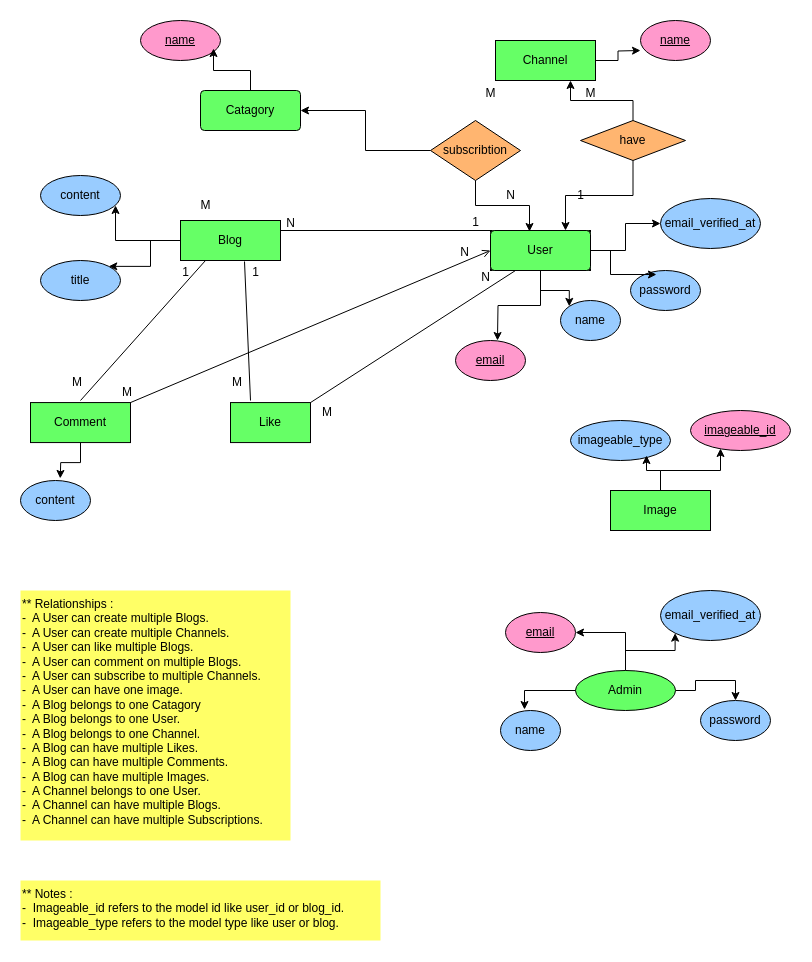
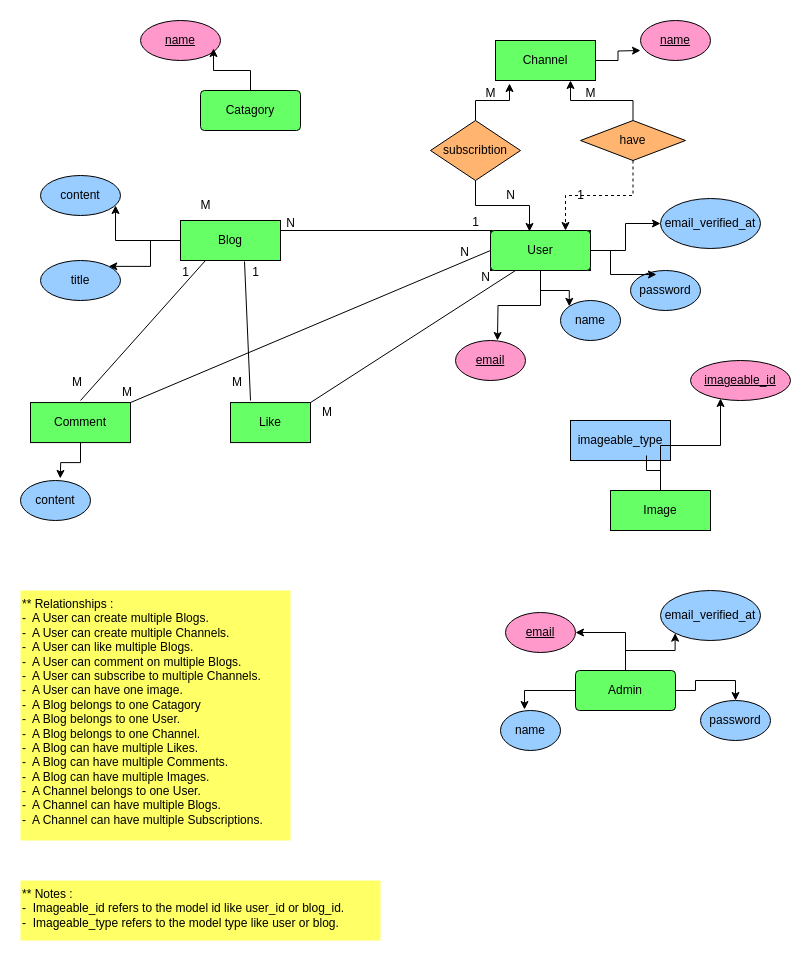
  <mxCell id="0" />
  <mxCell id="1" parent="0" />
  <mxCell id="2" value="Entity" style="whiteSpace=wrap;html=1;align=center;" vertex="1" parent="1"><mxGeometry x="490" y="230" width="100" height="40" as="geometry" /></mxCell>
  <mxCell id="3" value="Entity" style="whiteSpace=wrap;html=1;align=center;" vertex="1" parent="1"><mxGeometry x="490" y="230" width="100" height="40" as="geometry" /></mxCell>
  <mxCell id="4" value="Entity" style="whiteSpace=wrap;html=1;align=center;" vertex="1" parent="1"><mxGeometry x="490" y="230" width="100" height="40" as="geometry" /></mxCell>
  <mxCell id="5" value="Entity" style="whiteSpace=wrap;html=1;align=center;" vertex="1" parent="1"><mxGeometry x="490" y="230" width="100" height="40" as="geometry" /></mxCell>
  <mxCell id="6" value="Entity" style="whiteSpace=wrap;html=1;align=center;" vertex="1" parent="1"><mxGeometry x="490" y="230" width="100" height="40" as="geometry" /></mxCell>
  <mxCell id="7" value="Entity" style="whiteSpace=wrap;html=1;align=center;" vertex="1" parent="1"><mxGeometry x="490" y="230" width="100" height="40" as="geometry" /></mxCell>
  <mxCell id="8" value="Entity" style="whiteSpace=wrap;html=1;align=center;" vertex="1" parent="1"><mxGeometry x="490" y="230" width="100" height="40" as="geometry" /></mxCell>
  <mxCell id="9" value="Entity" style="whiteSpace=wrap;html=1;align=center;" vertex="1" parent="1"><mxGeometry x="490" y="230" width="100" height="40" as="geometry" /></mxCell>
  <mxCell id="10" value="Entity" style="whiteSpace=wrap;html=1;align=center;" vertex="1" parent="1"><mxGeometry x="490" y="230" width="100" height="40" as="geometry" /></mxCell>
  <mxCell id="11" value="Entity" style="whiteSpace=wrap;html=1;align=center;" vertex="1" parent="1"><mxGeometry x="490" y="230" width="100" height="40" as="geometry" /></mxCell>
  <mxCell id="12" value="Entity" style="whiteSpace=wrap;html=1;align=center;" vertex="1" parent="1"><mxGeometry x="490" y="230" width="100" height="40" as="geometry" /></mxCell>
  <mxCell id="13" value="Entity" style="whiteSpace=wrap;html=1;align=center;" vertex="1" parent="1"><mxGeometry x="490" y="230" width="100" height="40" as="geometry" /></mxCell>
  <mxCell id="14" value="Entity" style="rounded=1;arcSize=10;whiteSpace=wrap;html=1;align=center;" vertex="1" parent="1"><mxGeometry x="490" y="230" width="100" height="40" as="geometry" /></mxCell>
  <mxCell id="15" value="Entity" style="rounded=1;arcSize=10;whiteSpace=wrap;html=1;align=center;" vertex="1" parent="1"><mxGeometry x="490" y="230" width="100" height="40" as="geometry" /></mxCell>
  <mxCell id="16" value="Entity" style="rounded=1;arcSize=10;whiteSpace=wrap;html=1;align=center;" vertex="1" parent="1"><mxGeometry x="490" y="230" width="100" height="40" as="geometry" /></mxCell>
  <mxCell id="17" value="Entity" style="rounded=1;arcSize=10;whiteSpace=wrap;html=1;align=center;" vertex="1" parent="1"><mxGeometry x="490" y="230" width="100" height="40" as="geometry" /></mxCell>
  <mxCell id="18" value="Entity" style="rounded=1;arcSize=10;whiteSpace=wrap;html=1;align=center;" vertex="1" parent="1"><mxGeometry x="490" y="230" width="100" height="40" as="geometry" /></mxCell>
  <mxCell id="19" value="Entity" style="rounded=1;arcSize=10;whiteSpace=wrap;html=1;align=center;" vertex="1" parent="1"><mxGeometry x="490" y="230" width="100" height="40" as="geometry" /></mxCell>
  <mxCell id="20" value="Entity" style="rounded=1;arcSize=10;whiteSpace=wrap;html=1;align=center;" vertex="1" parent="1"><mxGeometry x="490" y="230" width="100" height="40" as="geometry" /></mxCell>
  <mxCell id="21" style="edgeStyle=orthogonalEdgeStyle;rounded=0;orthogonalLoop=1;jettySize=auto;html=1;" edge="1" parent="1" source="23" target="39"><mxGeometry relative="1" as="geometry" /></mxCell>
  <mxCell id="22" style="edgeStyle=orthogonalEdgeStyle;rounded=0;orthogonalLoop=1;jettySize=auto;html=1;entryX=0;entryY=0;entryDx=0;entryDy=0;" edge="1" parent="1" source="23" target="38"><mxGeometry relative="1" as="geometry" /></mxCell>
  <mxCell id="23" value="User" style="rounded=1;arcSize=10;whiteSpace=wrap;html=1;align=center;direction=west;fillColor=#66FF66;" vertex="1" parent="1"><mxGeometry x="490" y="230" width="100" height="40" as="geometry" /></mxCell>
  <mxCell id="24" value="Catagory" style="rounded=1;arcSize=10;whiteSpace=wrap;html=1;align=center;fillColor=#66FF66;" vertex="1" parent="1"><mxGeometry x="200" y="90" width="100" height="40" as="geometry" /></mxCell>
  <mxCell id="25" style="edgeStyle=orthogonalEdgeStyle;rounded=0;orthogonalLoop=1;jettySize=auto;html=1;entryX=1;entryY=0;entryDx=0;entryDy=0;" edge="1" parent="1" source="26" target="60"><mxGeometry relative="1" as="geometry" /></mxCell>
  <mxCell id="26" value="Blog" style="whiteSpace=wrap;html=1;align=center;fillColor=#66FF66;" vertex="1" parent="1"><mxGeometry x="180" y="220" width="100" height="40" as="geometry" /></mxCell>
  <mxCell id="27" value="Like" style="whiteSpace=wrap;html=1;align=center;fillColor=#66FF66;" vertex="1" parent="1"><mxGeometry x="230" y="402.07" width="80" height="40" as="geometry" /></mxCell>
  <mxCell id="28" style="edgeStyle=orthogonalEdgeStyle;rounded=0;orthogonalLoop=1;jettySize=auto;html=1;entryX=1;entryY=0;entryDx=0;entryDy=0;" edge="1" parent="1" source="29"><mxGeometry relative="1" as="geometry"><mxPoint x="59.749" y="477.928" as="targetPoint" /></mxGeometry></mxCell>
  <mxCell id="29" value="Comment" style="whiteSpace=wrap;html=1;align=center;fillColor=#66FF66;" vertex="1" parent="1"><mxGeometry x="30" y="402.07" width="100" height="40" as="geometry" /></mxCell>
  <mxCell id="30" value="Image" style="whiteSpace=wrap;html=1;align=center;fillColor=#66FF66;" vertex="1" parent="1"><mxGeometry x="610" y="490" width="100" height="40" as="geometry" /></mxCell>
  <mxCell id="31" style="edgeStyle=orthogonalEdgeStyle;rounded=0;orthogonalLoop=1;jettySize=auto;html=1;entryX=0;entryY=0.5;entryDx=0;entryDy=0;" edge="1" parent="1" source="32"><mxGeometry relative="1" as="geometry"><mxPoint x="640" y="50" as="targetPoint" /></mxGeometry></mxCell>
  <mxCell id="32" value="Channel" style="whiteSpace=wrap;html=1;align=center;fillColor=#66FF66;" vertex="1" parent="1"><mxGeometry x="495" y="40" width="100" height="40" as="geometry" /></mxCell>
- <mxCell id="33" value="imageable_type" style="ellipse;whiteSpace=wrap;html=1;align=center;fillColor=#99CCFF;" vertex="1" parent="1"><mxGeometry x="570" y="420" width="100" height="40" as="geometry" /></mxCell>
+ <mxCell id="33" value="imageable_type" style="whiteSpace=wrap;html=1;align=center;fillColor=#99CCFF;rounded=0;" vertex="1" parent="1"><mxGeometry x="570" y="420" width="100" height="40" as="geometry" /></mxCell>
  <mxCell id="34" value="name" style="ellipse;whiteSpace=wrap;html=1;align=center;fontStyle=4;fillColor=#FF99CC;" vertex="1" parent="1"><mxGeometry x="640" y="20" width="70" height="40" as="geometry" /></mxCell>
  <mxCell id="35" value="name" style="ellipse;whiteSpace=wrap;html=1;align=center;fontStyle=4;fillColor=#FF99CC;" vertex="1" parent="1"><mxGeometry x="140" y="20" width="80" height="40" as="geometry" /></mxCell>
  <mxCell id="36" value="email" style="ellipse;whiteSpace=wrap;html=1;align=center;fontStyle=4;fillColor=#FF99CC;" vertex="1" parent="1"><mxGeometry x="455" y="340" width="70" height="40" as="geometry" /></mxCell>
  <mxCell id="37" value="password" style="ellipse;whiteSpace=wrap;html=1;align=center;fillColor=#99CCFF;" vertex="1" parent="1"><mxGeometry x="630" y="270" width="70" height="40" as="geometry" /></mxCell>
  <mxCell id="38" value="name" style="ellipse;whiteSpace=wrap;html=1;align=center;fillColor=#99CCFF;" vertex="1" parent="1"><mxGeometry x="560" y="300" width="60" height="40" as="geometry" /></mxCell>
  <mxCell id="39" value="email_verified_at" style="ellipse;whiteSpace=wrap;html=1;align=center;fillColor=#99CCFF;" vertex="1" parent="1"><mxGeometry x="660" y="198" width="100" height="50" as="geometry" /></mxCell>
  <mxCell id="40" style="edgeStyle=orthogonalEdgeStyle;rounded=0;orthogonalLoop=1;jettySize=auto;html=1;entryX=0.814;entryY=0;entryDx=0;entryDy=0;entryPerimeter=0;" edge="1" parent="1" source="23"><mxGeometry relative="1" as="geometry"><mxPoint x="496.98" y="340" as="targetPoint" /></mxGeometry></mxCell>
  <mxCell id="41" style="edgeStyle=orthogonalEdgeStyle;rounded=0;orthogonalLoop=1;jettySize=auto;html=1;entryX=0.371;entryY=0.1;entryDx=0;entryDy=0;entryPerimeter=0;" edge="1" parent="1" source="23" target="37"><mxGeometry relative="1" as="geometry" /></mxCell>
- <mxCell id="42" value="imageable_id" style="ellipse;whiteSpace=wrap;html=1;align=center;fontStyle=4;fillColor=#FF99CC;" vertex="1" parent="1"><mxGeometry x="690" y="410" width="100" height="40" as="geometry" /></mxCell>
- <mxCell id="43" style="edgeStyle=orthogonalEdgeStyle;rounded=0;orthogonalLoop=1;jettySize=auto;html=1;entryX=0.76;entryY=0.875;entryDx=0;entryDy=0;entryPerimeter=0;" edge="1" parent="1" source="30" target="33"><mxGeometry relative="1" as="geometry" /></mxCell>
+ <mxCell id="42" value="imageable_id" style="ellipse;whiteSpace=wrap;html=1;align=center;fontStyle=4;fillColor=#FF99CC;" vertex="1" parent="1"><mxGeometry x="690" y="360" width="100" height="40" as="geometry" /></mxCell>
+ <mxCell id="43" style="edgeStyle=orthogonalEdgeStyle;rounded=0;orthogonalLoop=1;jettySize=auto;html=1;entryX=0.76;entryY=0.875;entryDx=0;entryDy=0;entryPerimeter=0;endArrow=none;" edge="1" parent="1" source="30" target="33"><mxGeometry relative="1" as="geometry" /></mxCell>
  <mxCell id="44" style="edgeStyle=orthogonalEdgeStyle;rounded=0;orthogonalLoop=1;jettySize=auto;html=1;entryX=0.3;entryY=0.95;entryDx=0;entryDy=0;entryPerimeter=0;" edge="1" parent="1" source="30" target="42"><mxGeometry relative="1" as="geometry" /></mxCell>
  <mxCell id="45" value="content" style="ellipse;whiteSpace=wrap;html=1;align=center;fillColor=#99CCFF;" vertex="1" parent="1"><mxGeometry x="20" y="480" width="70" height="40" as="geometry" /></mxCell>
  <mxCell id="46" value="" style="endArrow=none;html=1;rounded=0;exitX=1;exitY=0.25;exitDx=0;exitDy=0;" edge="1" parent="1" source="26"><mxGeometry relative="1" as="geometry"><mxPoint x="330" y="230" as="sourcePoint" /><mxPoint x="490" y="230" as="targetPoint" /></mxGeometry></mxCell>
  <mxCell id="47" value="1" style="resizable=0;html=1;whiteSpace=wrap;align=right;verticalAlign=bottom;" connectable="0" vertex="1" parent="46"><mxGeometry x="1" relative="1" as="geometry"><mxPoint x="-10" as="offset" /></mxGeometry></mxCell>
  <mxCell id="48" value="N" style="text;html=1;align=center;verticalAlign=middle;resizable=0;points=[];autosize=1;strokeColor=none;fillColor=none;" vertex="1" parent="1"><mxGeometry x="275" y="208" width="30" height="30" as="geometry" /></mxCell>
  <mxCell id="49" value="M" style="text;html=1;align=center;verticalAlign=middle;resizable=0;points=[];autosize=1;strokeColor=none;fillColor=none;" vertex="1" parent="1"><mxGeometry x="190" y="190" width="30" height="30" as="geometry" /></mxCell>
  <mxCell id="50" style="edgeStyle=orthogonalEdgeStyle;rounded=0;orthogonalLoop=1;jettySize=auto;html=1;entryX=0.75;entryY=1;entryDx=0;entryDy=0;" edge="1" parent="1" source="52" target="32"><mxGeometry relative="1" as="geometry" /></mxCell>
- <mxCell id="51" style="edgeStyle=orthogonalEdgeStyle;rounded=0;orthogonalLoop=1;jettySize=auto;html=1;entryX=0.25;entryY=1;entryDx=0;entryDy=0;" edge="1" parent="1" source="52" target="23"><mxGeometry relative="1" as="geometry" /></mxCell>
+ <mxCell id="51" style="edgeStyle=orthogonalEdgeStyle;rounded=0;orthogonalLoop=1;jettySize=auto;html=1;entryX=0.25;entryY=1;entryDx=0;entryDy=0;dashed=1;" edge="1" parent="1" source="52" target="23"><mxGeometry relative="1" as="geometry" /></mxCell>
  <mxCell id="52" value="have" style="shape=rhombus;perimeter=rhombusPerimeter;whiteSpace=wrap;html=1;align=center;fillColor=#FFB570;" vertex="1" parent="1"><mxGeometry x="580" y="120" width="105" height="40" as="geometry" /></mxCell>
  <mxCell id="53" value="subscribtion" style="shape=rhombus;perimeter=rhombusPerimeter;whiteSpace=wrap;html=1;align=center;fillColor=#FFB570;" vertex="1" parent="1"><mxGeometry x="430" y="120" width="90" height="60" as="geometry" /></mxCell>
- <mxCell id="54" style="edgeStyle=orthogonalEdgeStyle;rounded=0;orthogonalLoop=1;jettySize=auto;html=1;" edge="1" parent="1" source="53" target="24"><mxGeometry relative="1" as="geometry" /></mxCell>
+ <mxCell id="54" style="edgeStyle=orthogonalEdgeStyle;rounded=0;orthogonalLoop=1;jettySize=auto;html=1;entryX=0.14;entryY=1.075;entryDx=0;entryDy=0;entryPerimeter=0;" edge="1" parent="1" source="53" target="32"><mxGeometry relative="1" as="geometry" /></mxCell>
  <mxCell id="55" style="edgeStyle=orthogonalEdgeStyle;rounded=0;orthogonalLoop=1;jettySize=auto;html=1;entryX=0.61;entryY=0.975;entryDx=0;entryDy=0;entryPerimeter=0;" edge="1" parent="1" source="53" target="23"><mxGeometry relative="1" as="geometry" /></mxCell>
  <mxCell id="56" value="1" style="text;html=1;align=center;verticalAlign=middle;resizable=0;points=[];autosize=1;strokeColor=none;fillColor=none;" vertex="1" parent="1"><mxGeometry x="565" y="180" width="30" height="30" as="geometry" /></mxCell>
  <mxCell id="57" value="M" style="text;html=1;align=center;verticalAlign=middle;resizable=0;points=[];autosize=1;strokeColor=none;fillColor=none;" vertex="1" parent="1"><mxGeometry x="575" y="78" width="30" height="30" as="geometry" /></mxCell>
  <mxCell id="58" value="M" style="text;html=1;align=center;verticalAlign=middle;resizable=0;points=[];autosize=1;strokeColor=none;fillColor=none;" vertex="1" parent="1"><mxGeometry x="475" y="78" width="30" height="30" as="geometry" /></mxCell>
  <mxCell id="59" value="N" style="text;html=1;align=center;verticalAlign=middle;resizable=0;points=[];autosize=1;strokeColor=none;fillColor=none;" vertex="1" parent="1"><mxGeometry x="495" y="180" width="30" height="30" as="geometry" /></mxCell>
  <mxCell id="60" value="title" style="ellipse;whiteSpace=wrap;html=1;align=center;fillColor=#99CCFF;" vertex="1" parent="1"><mxGeometry x="40" y="260" width="80" height="40" as="geometry" /></mxCell>
  <mxCell id="61" value="content" style="ellipse;whiteSpace=wrap;html=1;align=center;fillColor=#99CCFF;" vertex="1" parent="1"><mxGeometry x="40" y="175" width="80" height="40" as="geometry" /></mxCell>
  <mxCell id="62" style="edgeStyle=orthogonalEdgeStyle;rounded=0;orthogonalLoop=1;jettySize=auto;html=1;entryX=0.913;entryY=0.7;entryDx=0;entryDy=0;entryPerimeter=0;" edge="1" parent="1" source="24" target="35"><mxGeometry relative="1" as="geometry" /></mxCell>
  <mxCell id="63" style="edgeStyle=orthogonalEdgeStyle;rounded=0;orthogonalLoop=1;jettySize=auto;html=1;entryX=0.938;entryY=0.75;entryDx=0;entryDy=0;entryPerimeter=0;" edge="1" parent="1" source="26" target="61"><mxGeometry relative="1" as="geometry" /></mxCell>
  <mxCell id="64" value="" style="endArrow=none;html=1;rounded=0;entryX=0.25;entryY=1;entryDx=0;entryDy=0;" edge="1" parent="1" target="26"><mxGeometry relative="1" as="geometry"><mxPoint x="80" y="400" as="sourcePoint" /><mxPoint x="310" y="340" as="targetPoint" /></mxGeometry></mxCell>
  <mxCell id="65" value="M" style="resizable=0;html=1;whiteSpace=wrap;align=left;verticalAlign=bottom;" connectable="0" vertex="1" parent="64"><mxGeometry x="-1" relative="1" as="geometry"><mxPoint x="-10" y="-10" as="offset" /></mxGeometry></mxCell>
  <mxCell id="66" value="1" style="resizable=0;html=1;whiteSpace=wrap;align=right;verticalAlign=bottom;" connectable="0" vertex="1" parent="64"><mxGeometry x="1" relative="1" as="geometry"><mxPoint x="-15" y="20" as="offset" /></mxGeometry></mxCell>
  <mxCell id="67" value="" style="endArrow=none;html=1;rounded=0;entryX=0.64;entryY=1.025;entryDx=0;entryDy=0;entryPerimeter=0;" edge="1" parent="1" target="26"><mxGeometry relative="1" as="geometry"><mxPoint x="250" y="400" as="sourcePoint" /><mxPoint x="330" y="350" as="targetPoint" /></mxGeometry></mxCell>
  <mxCell id="68" value="M" style="resizable=0;html=1;whiteSpace=wrap;align=left;verticalAlign=bottom;" connectable="0" vertex="1" parent="67"><mxGeometry x="-1" relative="1" as="geometry"><mxPoint x="-20" y="-10" as="offset" /></mxGeometry></mxCell>
  <mxCell id="69" value="1" style="resizable=0;html=1;whiteSpace=wrap;align=right;verticalAlign=bottom;" connectable="0" vertex="1" parent="67"><mxGeometry x="1" relative="1" as="geometry"><mxPoint x="16" y="19" as="offset" /></mxGeometry></mxCell>
  <mxCell id="70" value="" style="endArrow=none;html=1;rounded=0;entryX=0.75;entryY=0;entryDx=0;entryDy=0;exitX=1;exitY=0;exitDx=0;exitDy=0;" edge="1" parent="1" source="27" target="23"><mxGeometry relative="1" as="geometry"><mxPoint x="290" y="350" as="sourcePoint" /><mxPoint x="450" y="350" as="targetPoint" /></mxGeometry></mxCell>
  <mxCell id="71" value="M" style="resizable=0;html=1;whiteSpace=wrap;align=left;verticalAlign=bottom;" connectable="0" vertex="1" parent="70"><mxGeometry x="-1" relative="1" as="geometry"><mxPoint x="10" y="18" as="offset" /></mxGeometry></mxCell>
  <mxCell id="72" value="N" style="resizable=0;html=1;whiteSpace=wrap;align=right;verticalAlign=bottom;" connectable="0" vertex="1" parent="70"><mxGeometry x="1" relative="1" as="geometry"><mxPoint x="-24" y="15" as="offset" /></mxGeometry></mxCell>
- <mxCell id="73" value="" style="endArrow=open;html=1;rounded=0;entryX=1;entryY=0.5;entryDx=0;entryDy=0;exitX=1;exitY=0;exitDx=0;exitDy=0;" edge="1" parent="1" source="29" target="23"><mxGeometry relative="1" as="geometry"><mxPoint x="250" y="310" as="sourcePoint" /><mxPoint x="410" y="310" as="targetPoint" /></mxGeometry></mxCell>
+ <mxCell id="73" value="" style="endArrow=none;html=1;rounded=0;entryX=1;entryY=0.5;entryDx=0;entryDy=0;exitX=1;exitY=0;exitDx=0;exitDy=0;" edge="1" parent="1" source="29" target="23"><mxGeometry relative="1" as="geometry"><mxPoint x="250" y="310" as="sourcePoint" /><mxPoint x="410" y="310" as="targetPoint" /></mxGeometry></mxCell>
  <mxCell id="74" value="M" style="resizable=0;html=1;whiteSpace=wrap;align=left;verticalAlign=bottom;" connectable="0" vertex="1" parent="73"><mxGeometry x="-1" relative="1" as="geometry"><mxPoint x="-10" y="-2" as="offset" /></mxGeometry></mxCell>
  <mxCell id="75" value="N" style="resizable=0;html=1;whiteSpace=wrap;align=right;verticalAlign=bottom;" connectable="0" vertex="1" parent="73"><mxGeometry x="1" relative="1" as="geometry"><mxPoint x="-20" y="10" as="offset" /></mxGeometry></mxCell>
  <mxCell id="76" style="edgeStyle=orthogonalEdgeStyle;rounded=0;orthogonalLoop=1;jettySize=auto;html=1;entryX=1;entryY=0.5;entryDx=0;entryDy=0;" edge="1" parent="1" source="79" target="80"><mxGeometry relative="1" as="geometry" /></mxCell>
  <mxCell id="77" style="edgeStyle=orthogonalEdgeStyle;rounded=0;orthogonalLoop=1;jettySize=auto;html=1;entryX=0.5;entryY=0;entryDx=0;entryDy=0;" edge="1" parent="1" source="79" target="81"><mxGeometry relative="1" as="geometry" /></mxCell>
  <mxCell id="78" style="edgeStyle=orthogonalEdgeStyle;rounded=0;orthogonalLoop=1;jettySize=auto;html=1;entryX=0;entryY=1;entryDx=0;entryDy=0;" edge="1" parent="1" source="79" target="83"><mxGeometry relative="1" as="geometry" /></mxCell>
- <mxCell id="79" value="Admin" style="ellipse;arcSize=10;whiteSpace=wrap;html=1;align=center;direction=west;fillColor=#66FF66;" vertex="1" parent="1"><mxGeometry x="575" y="670" width="100" height="40" as="geometry" /></mxCell>
+ <mxCell id="79" value="Admin" style="rounded=1;arcSize=10;whiteSpace=wrap;html=1;align=center;direction=west;fillColor=#66FF66;" vertex="1" parent="1"><mxGeometry x="575" y="670" width="100" height="40" as="geometry" /></mxCell>
  <mxCell id="80" value="email" style="ellipse;whiteSpace=wrap;html=1;align=center;fontStyle=4;fillColor=#FF99CC;" vertex="1" parent="1"><mxGeometry x="505" y="612" width="70" height="40" as="geometry" /></mxCell>
  <mxCell id="81" value="password" style="ellipse;whiteSpace=wrap;html=1;align=center;fillColor=#99CCFF;" vertex="1" parent="1"><mxGeometry x="700" y="700" width="70" height="40" as="geometry" /></mxCell>
  <mxCell id="82" value="name" style="ellipse;whiteSpace=wrap;html=1;align=center;fillColor=#99CCFF;" vertex="1" parent="1"><mxGeometry x="500" y="710" width="60" height="40" as="geometry" /></mxCell>
  <mxCell id="83" value="email_verified_at" style="ellipse;whiteSpace=wrap;html=1;align=center;fillColor=#99CCFF;" vertex="1" parent="1"><mxGeometry x="660" y="590" width="100" height="50" as="geometry" /></mxCell>
  <mxCell id="84" style="edgeStyle=orthogonalEdgeStyle;rounded=0;orthogonalLoop=1;jettySize=auto;html=1;entryX=0.4;entryY=-0.025;entryDx=0;entryDy=0;entryPerimeter=0;" edge="1" parent="1" source="79" target="82"><mxGeometry relative="1" as="geometry" /></mxCell>
  <mxCell id="85" value="** Notes :&#10;-  Imageable_id refers to the model id like user_id or blog_id.&#10;-  Imageable_type refers to the model type like user or blog." style="text;whiteSpace=wrap;fillColor=#FFFF66;" vertex="1" parent="1"><mxGeometry x="20" y="880" width="360" height="60" as="geometry" /></mxCell>
  <mxCell id="86" value="** Relationships :&#10;-  A User can create multiple Blogs.&#10;-  A User can create multiple Channels.&#10;-  A User can like multiple Blogs.&#10;-  A User can comment on multiple Blogs.&#10;-  A User can subscribe to multiple Channels.&#10;-  A User can have one image.&#10;-  A Blog belongs to one Catagory&#10;-  A Blog belongs to one User.&#10;-  A Blog belongs to one Channel.&#10;-  A Blog can have multiple Likes.&#10;-  A Blog can have multiple Comments.&#10;-  A Blog can have multiple Images.&#10;-  A Channel belongs to one User.&#10;-  A Channel can have multiple Blogs.&#10;-  A Channel can have multiple Subscriptions." style="text;whiteSpace=wrap;fillColor=#FFFF66;" vertex="1" parent="1"><mxGeometry x="20" y="590" width="270" height="250" as="geometry" /></mxCell>
